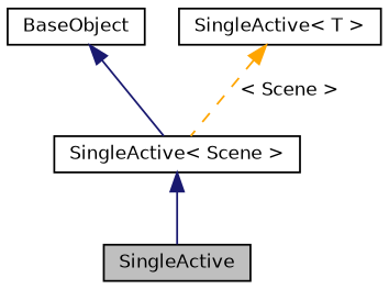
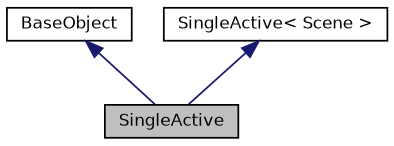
  digraph {
    node [color=black fillcolor=white fontname=Helvetica fontsize=10 shape=record style=filled]
    edge [color=midnightblue dir=back fontname=Helvetica fontsize=10 labelfontname=Helvetica labelfontsize=10 style=solid]
    n1 [fillcolor=grey75 fontcolor=black height=0.2 label=SingleActive width=0.4]
    n2 [height=0.2 label=BaseObject width=0.4]
    n3 [height=0.2 label="SingleActive\< Scene \>" width=0.4]
-   n4 [height=0.2 label="SingleActive\< T \>" width=0.4]
-   n2 -> n3
+   n2 -> n1
    n3 -> n1
-   n4 -> n3 [color=orange label=" \< Scene \>" style=dashed]
  }
